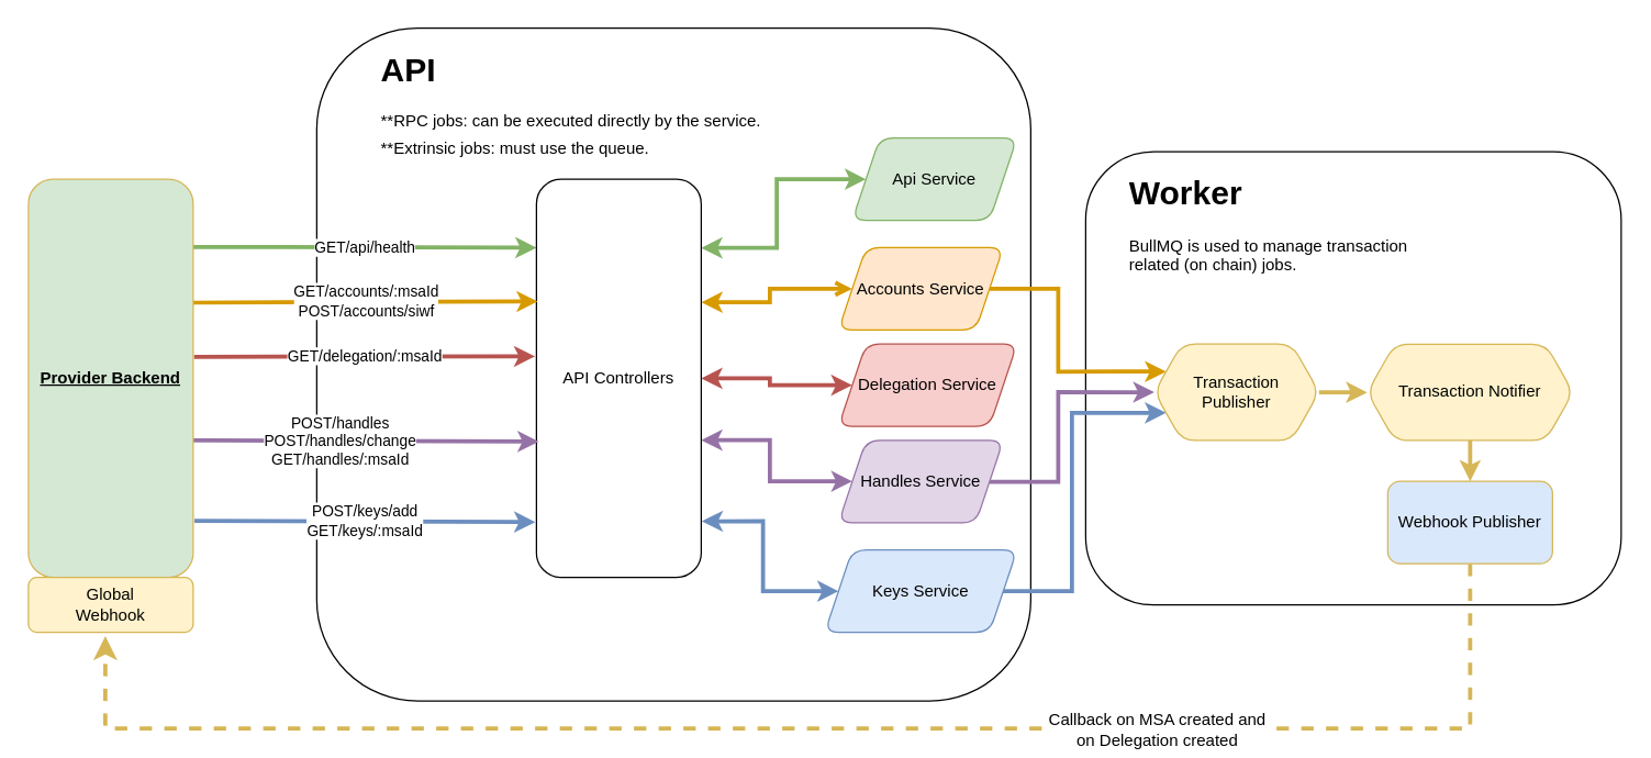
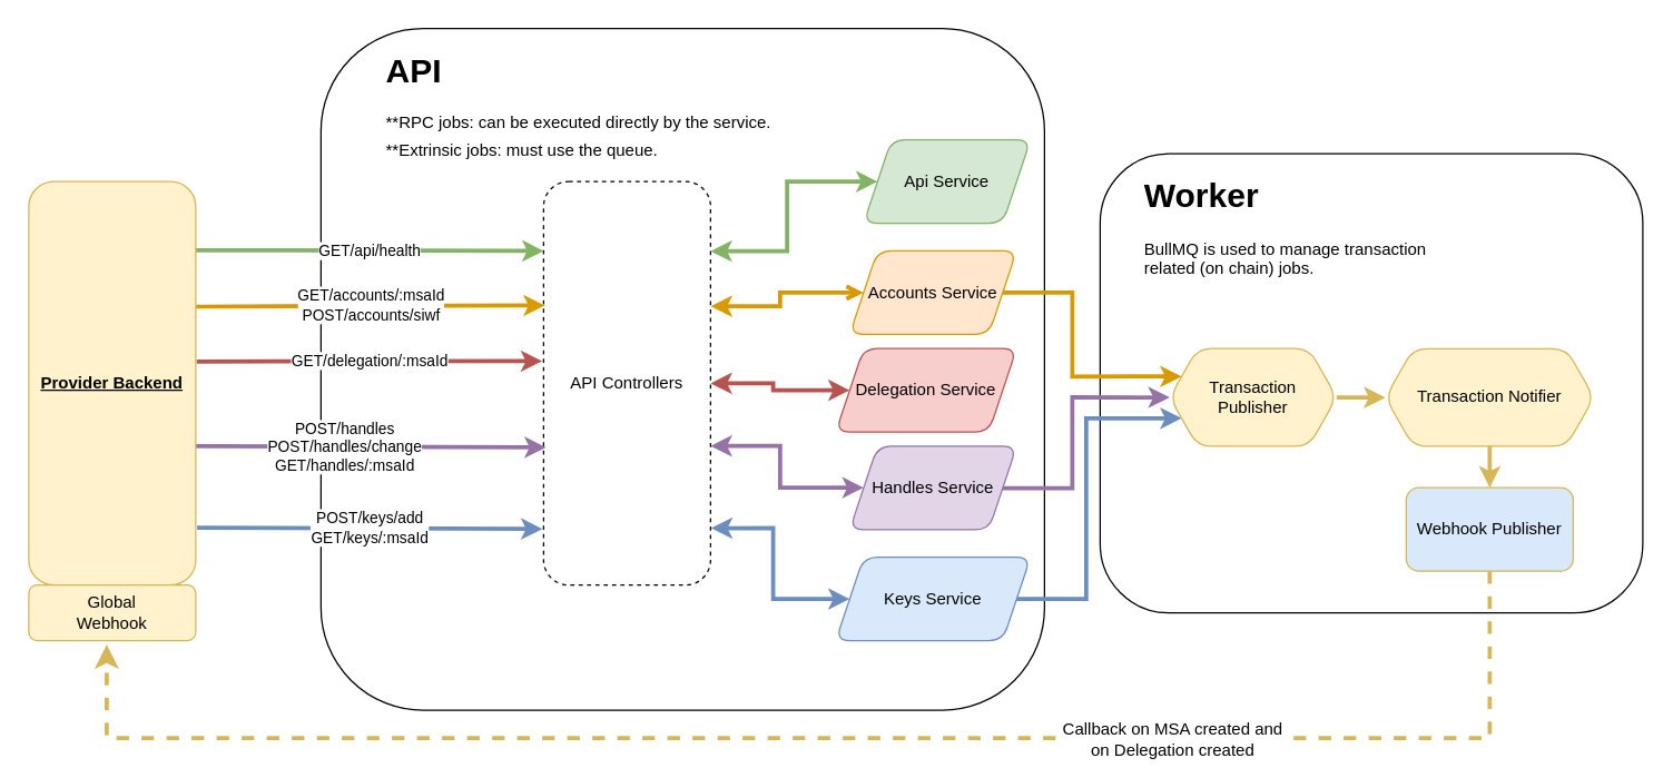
  <mxCell id="0" />
  <mxCell id="1" parent="0" />
  <mxCell id="2" value="" style="rounded=1;whiteSpace=wrap;html=1;fillColor=none;" parent="1" vertex="1"><mxGeometry x="230" y="20" width="520" height="490" as="geometry" /></mxCell>
  <mxCell id="3" value="" style="rounded=1;whiteSpace=wrap;html=1;fillColor=none;" parent="1" vertex="1"><mxGeometry x="790" y="110" width="390" height="330" as="geometry" /></mxCell>
  <mxCell id="4" value="GET/api/health" style="endArrow=classic;html=1;rounded=0;fillColor=#d5e8d4;strokeColor=#82b366;strokeWidth=3;exitX=0.996;exitY=0.17;exitDx=0;exitDy=0;exitPerimeter=0;entryX=0;entryY=0.172;entryDx=0;entryDy=0;entryPerimeter=0;" parent="1" source="14" target="10" edge="1"><mxGeometry width="50" height="50" relative="1" as="geometry"><mxPoint x="250" y="180" as="sourcePoint" /><mxPoint x="370" y="180" as="targetPoint" /></mxGeometry></mxCell>
  <mxCell id="5" style="edgeStyle=orthogonalEdgeStyle;rounded=0;orthogonalLoop=1;jettySize=auto;html=1;fontFamily=Helvetica;fontSize=12;fontColor=default;exitX=1.001;exitY=0.309;exitDx=0;exitDy=0;exitPerimeter=0;fillColor=#ffe6cc;strokeColor=#d79b00;strokeWidth=3;startArrow=classic;startFill=1;endArrow=open;" parent="1" source="10" target="21" edge="1"><mxGeometry relative="1" as="geometry" /></mxCell>
  <mxCell id="6" style="edgeStyle=orthogonalEdgeStyle;rounded=0;orthogonalLoop=1;jettySize=auto;html=1;entryX=0;entryY=0.5;entryDx=0;entryDy=0;fontFamily=Helvetica;fontSize=12;fontColor=default;fillColor=#f8cecc;strokeColor=#b85450;strokeWidth=3;startArrow=classic;startFill=1;" parent="1" source="10" target="26" edge="1"><mxGeometry relative="1" as="geometry" /></mxCell>
  <mxCell id="7" style="edgeStyle=orthogonalEdgeStyle;rounded=0;orthogonalLoop=1;jettySize=auto;html=1;fontFamily=Helvetica;fontSize=12;fontColor=default;strokeWidth=3;fillColor=#e1d5e7;strokeColor=#9673a6;startArrow=classic;startFill=1;" parent="1" source="10" target="23" edge="1"><mxGeometry relative="1" as="geometry"><Array as="points"><mxPoint x="560" y="320" /><mxPoint x="560" y="350" /></Array></mxGeometry></mxCell>
  <mxCell id="8" style="edgeStyle=orthogonalEdgeStyle;rounded=0;orthogonalLoop=1;jettySize=auto;html=1;entryX=0;entryY=0.5;entryDx=0;entryDy=0;fontFamily=Helvetica;fontSize=12;fontColor=default;fillColor=#dae8fc;strokeColor=#6c8ebf;strokeWidth=3;exitX=1.003;exitY=0.859;exitDx=0;exitDy=0;exitPerimeter=0;startArrow=classic;startFill=1;" parent="1" source="10" target="24" edge="1"><mxGeometry relative="1" as="geometry" /></mxCell>
  <mxCell id="9" style="edgeStyle=orthogonalEdgeStyle;rounded=0;orthogonalLoop=1;jettySize=auto;html=1;fontFamily=Helvetica;fontSize=12;fontColor=default;fillColor=#d5e8d4;strokeColor=#82b366;strokeWidth=3;startArrow=classic;startFill=1;" parent="1" source="10" target="25" edge="1"><mxGeometry relative="1" as="geometry"><Array as="points"><mxPoint x="565" y="180" /><mxPoint x="565" y="130" /></Array></mxGeometry></mxCell>
- <mxCell id="10" value="API Controllers" style="rounded=1;whiteSpace=wrap;html=1;" parent="1" vertex="1"><mxGeometry x="390" y="130" width="120" height="290" as="geometry" /></mxCell>
+ <mxCell id="10" value="API Controllers" style="rounded=1;whiteSpace=wrap;html=1;dashed=1;" parent="1" vertex="1"><mxGeometry x="390" y="130" width="120" height="290" as="geometry" /></mxCell>
  <mxCell id="11" value="&lt;div&gt;GET/accounts/:msaId&lt;/div&gt;&lt;div&gt;&lt;div&gt;POST/accounts/siwf&lt;/div&gt;&lt;/div&gt;" style="endArrow=classic;html=1;rounded=0;entryX=0.008;entryY=0.307;entryDx=0;entryDy=0;fillColor=#ffe6cc;strokeColor=#d79b00;strokeWidth=3;entryPerimeter=0;exitX=0.998;exitY=0.31;exitDx=0;exitDy=0;exitPerimeter=0;" parent="1" source="14" target="10" edge="1"><mxGeometry width="50" height="50" relative="1" as="geometry"><mxPoint x="250" y="219" as="sourcePoint" /><mxPoint x="370" y="250" as="targetPoint" /></mxGeometry></mxCell>
  <mxCell id="12" value="&lt;div&gt;GET/delegation/:msaId&lt;/div&gt;" style="endArrow=classic;html=1;rounded=0;entryX=-0.008;entryY=0.445;entryDx=0;entryDy=0;fillColor=#f8cecc;strokeColor=#b85450;strokeWidth=3;entryPerimeter=0;exitX=1.005;exitY=0.446;exitDx=0;exitDy=0;exitPerimeter=0;" parent="1" source="14" target="10" edge="1"><mxGeometry width="50" height="50" relative="1" as="geometry"><mxPoint x="240" y="259" as="sourcePoint" /><mxPoint x="380" y="270" as="targetPoint" /></mxGeometry></mxCell>
  <mxCell id="13" value="&lt;div&gt;POST/handles&lt;/div&gt;&lt;div&gt;POST/handles/change&lt;/div&gt;&lt;div&gt;GET/handles/:msaId&lt;/div&gt;" style="endArrow=classic;html=1;rounded=0;fillColor=#e1d5e7;strokeColor=#9673a6;strokeWidth=3;exitX=1.018;exitY=0.724;exitDx=0;exitDy=0;exitPerimeter=0;entryX=0.014;entryY=0.659;entryDx=0;entryDy=0;entryPerimeter=0;" parent="1" target="10" edge="1"><mxGeometry width="50" height="50" relative="1" as="geometry"><mxPoint x="102.16" y="319.96" as="sourcePoint" /><mxPoint x="390" y="320" as="targetPoint" /></mxGeometry></mxCell>
- <mxCell id="14" value="&lt;u&gt;&lt;b&gt;&lt;font color=&quot;#000000&quot;&gt;Provider Backend&lt;/font&gt;&lt;/b&gt;&lt;/u&gt;" style="rounded=1;whiteSpace=wrap;html=1;fillColor=#d5e8d4;strokeColor=#d6b656;" parent="1" vertex="1"><mxGeometry x="20" y="130" width="120" height="290" as="geometry" /></mxCell>
+ <mxCell id="14" value="&lt;u&gt;&lt;b&gt;&lt;font color=&quot;#000000&quot;&gt;Provider Backend&lt;/font&gt;&lt;/b&gt;&lt;/u&gt;" style="rounded=1;whiteSpace=wrap;html=1;fillColor=#fff2cc;strokeColor=#d6b656;" parent="1" vertex="1"><mxGeometry x="20" y="130" width="120" height="290" as="geometry" /></mxCell>
  <mxCell id="15" value="" style="endArrow=classic;html=1;rounded=0;fontSize=12;startSize=8;endSize=8;edgeStyle=orthogonalEdgeStyle;strokeWidth=3;fillColor=#fff2cc;strokeColor=#d6b656;dashed=1;entryX=0.467;entryY=1.069;entryDx=0;entryDy=0;entryPerimeter=0;exitX=0.5;exitY=1;exitDx=0;exitDy=0;" parent="1" source="29" target="18" edge="1"><mxGeometry width="50" height="50" relative="1" as="geometry"><mxPoint x="1070" y="340" as="sourcePoint" /><mxPoint x="-10" y="500" as="targetPoint" /><Array as="points"><mxPoint x="1070" y="530" /><mxPoint x="76" y="530" /></Array></mxGeometry></mxCell>
  <mxCell id="16" value="Callback on MSA created and&lt;div&gt;on Delegation created&lt;/div&gt;" style="edgeLabel;html=1;align=center;verticalAlign=middle;resizable=0;points=[];fontSize=12;" parent="15" vertex="1" connectable="0"><mxGeometry x="0.056" relative="1" as="geometry"><mxPoint x="275" as="offset" /></mxGeometry></mxCell>
  <mxCell id="17" value="&lt;div&gt;POST/keys/add&lt;/div&gt;&lt;div&gt;GET/keys/:msaId&lt;/div&gt;" style="endArrow=classic;html=1;rounded=0;fillColor=#dae8fc;strokeColor=#6c8ebf;strokeWidth=3;exitX=1.008;exitY=0.858;exitDx=0;exitDy=0;exitPerimeter=0;entryX=-0.007;entryY=0.861;entryDx=0;entryDy=0;entryPerimeter=0;" parent="1" source="14" target="10" edge="1"><mxGeometry width="50" height="50" relative="1" as="geometry"><mxPoint x="100" y="380" as="sourcePoint" /><mxPoint x="380" y="380" as="targetPoint" /></mxGeometry></mxCell>
  <mxCell id="18" value="&lt;font color=&quot;#000000&quot;&gt;Global&lt;/font&gt;&lt;div&gt;&lt;font color=&quot;#000000&quot;&gt;Webhook&lt;/font&gt;&lt;/div&gt;" style="rounded=1;whiteSpace=wrap;html=1;fillColor=#fff2cc;strokeColor=#d6b656;" parent="1" vertex="1"><mxGeometry x="20" y="420" width="120" height="40" as="geometry" /></mxCell>
  <mxCell id="19" style="edgeStyle=orthogonalEdgeStyle;rounded=0;orthogonalLoop=1;jettySize=auto;html=1;fontFamily=Helvetica;fontSize=12;fontColor=default;fillColor=#ffe6cc;strokeColor=#d79b00;strokeWidth=3;entryX=0;entryY=0.25;entryDx=0;entryDy=0;" parent="1" source="21" target="33" edge="1"><mxGeometry relative="1" as="geometry"><mxPoint x="840" y="280" as="targetPoint" /><Array as="points"><mxPoint x="770" y="210" /><mxPoint x="770" y="270" /></Array></mxGeometry></mxCell>
  <mxCell id="20" style="edgeStyle=orthogonalEdgeStyle;rounded=0;orthogonalLoop=1;jettySize=auto;html=1;fontFamily=Helvetica;fontSize=12;fontColor=default;fillColor=#dae8fc;strokeColor=#6c8ebf;strokeWidth=3;entryX=0;entryY=0.75;entryDx=0;entryDy=0;" parent="1" target="33" edge="1"><mxGeometry relative="1" as="geometry"><mxPoint x="719.994" y="430.018" as="sourcePoint" /><mxPoint x="838.571" y="300.179" as="targetPoint" /><Array as="points"><mxPoint x="780" y="430" /><mxPoint x="780" y="300" /></Array></mxGeometry></mxCell>
  <mxCell id="21" value="Accounts Service" style="shape=parallelogram;perimeter=parallelogramPerimeter;whiteSpace=wrap;html=1;fixedSize=1;rounded=1;strokeColor=#d79b00;align=center;verticalAlign=middle;fontFamily=Helvetica;fontSize=12;fillColor=#ffe6cc;fontColor=#000000;" parent="1" vertex="1"><mxGeometry x="610" y="179.75" width="120" height="60" as="geometry" /></mxCell>
  <mxCell id="22" style="edgeStyle=orthogonalEdgeStyle;rounded=0;orthogonalLoop=1;jettySize=auto;html=1;fontFamily=Helvetica;fontSize=12;fontColor=default;fillColor=#e1d5e7;strokeColor=#9673a6;strokeWidth=3;entryX=0;entryY=0.5;entryDx=0;entryDy=0;" parent="1" source="23" target="33" edge="1"><mxGeometry relative="1" as="geometry"><mxPoint x="840" y="280" as="targetPoint" /><Array as="points"><mxPoint x="770" y="350" /><mxPoint x="770" y="285" /></Array></mxGeometry></mxCell>
  <mxCell id="23" value="Handles Service" style="shape=parallelogram;perimeter=parallelogramPerimeter;whiteSpace=wrap;html=1;fixedSize=1;rounded=1;strokeColor=#9673a6;align=center;verticalAlign=middle;fontFamily=Helvetica;fontSize=12;fillColor=#e1d5e7;fontColor=#000000;" parent="1" vertex="1"><mxGeometry x="610" y="320.25" width="120" height="60" as="geometry" /></mxCell>
  <mxCell id="24" value="Keys Service" style="shape=parallelogram;perimeter=parallelogramPerimeter;whiteSpace=wrap;html=1;fixedSize=1;rounded=1;strokeColor=#6c8ebf;align=center;verticalAlign=middle;fontFamily=Helvetica;fontSize=12;fillColor=#dae8fc;fontColor=#000000;" parent="1" vertex="1"><mxGeometry x="600" y="400" width="140" height="60" as="geometry" /></mxCell>
  <mxCell id="25" value="Api Service" style="shape=parallelogram;perimeter=parallelogramPerimeter;whiteSpace=wrap;html=1;fixedSize=1;rounded=1;strokeColor=#82b366;align=center;verticalAlign=middle;fontFamily=Helvetica;fontSize=12;fillColor=#d5e8d4;fontColor=#000000;" parent="1" vertex="1"><mxGeometry x="620" y="100" width="120" height="60" as="geometry" /></mxCell>
- <mxCell id="26" value="Delegation Service" style="shape=parallelogram;perimeter=parallelogramPerimeter;whiteSpace=wrap;html=1;fixedSize=1;rounded=1;strokeColor=#b85450;align=center;verticalAlign=middle;fontFamily=Helvetica;fontSize=12;fillColor=#f8cecc;fontColor=#000000;" parent="1" vertex="1"><mxGeometry x="610" y="250" width="130" height="60" as="geometry" /></mxCell>
+ <mxCell id="26" value="Delegation Service" style="shape=parallelogram;perimeter=parallelogramPerimeter;whiteSpace=wrap;html=1;fixedSize=1;rounded=1;strokeColor=#b85450;align=center;verticalAlign=middle;fontFamily=Helvetica;fontSize=12;fillColor=#f8cecc;fontColor=#000000;" parent="1" vertex="1"><mxGeometry x="600" y="250" width="130" height="60" as="geometry" /></mxCell>
  <mxCell id="27" value="&lt;h1 style=&quot;margin-top: 0px;&quot;&gt;Worker&lt;/h1&gt;&lt;p&gt;BullMQ is used to manage transaction related (on chain) jobs.&lt;/p&gt;" style="text;html=1;whiteSpace=wrap;overflow=hidden;rounded=0;fontFamily=Helvetica;fontSize=12;fontColor=default;" parent="1" vertex="1"><mxGeometry x="820" y="119.75" width="240" height="120" as="geometry" /></mxCell>
  <mxCell id="28" value="&lt;h1 style=&quot;margin-top: 0px;&quot;&gt;&lt;span style=&quot;background-color: initial;&quot;&gt;API&lt;/span&gt;&lt;/h1&gt;&lt;h1 style=&quot;margin-top: 0px; line-height: 20%;&quot;&gt;&lt;span style=&quot;background-color: initial; font-size: 12px; font-weight: normal;&quot;&gt;**RPC jobs: can be executed directly by the service.&lt;/span&gt;&lt;br&gt;&lt;/h1&gt;&lt;p style=&quot;line-height: 20%;&quot;&gt;**Extrinsic jobs: must use the queue.&lt;/p&gt;" style="text;html=1;whiteSpace=wrap;overflow=hidden;rounded=0;fontFamily=Helvetica;fontSize=12;fontColor=default;" parent="1" vertex="1"><mxGeometry x="275" y="30" width="325" height="100" as="geometry" /></mxCell>
  <mxCell id="29" value="Webhook Publisher" style="rounded=1;whiteSpace=wrap;html=1;strokeColor=#d6b656;align=center;verticalAlign=middle;fontFamily=Helvetica;fontSize=12;fillColor=#dae8fc;fontColor=#000000;" parent="1" vertex="1"><mxGeometry x="1010" y="350" width="120" height="60" as="geometry" /></mxCell>
  <mxCell id="30" style="edgeStyle=orthogonalEdgeStyle;rounded=0;orthogonalLoop=1;jettySize=auto;html=1;entryX=0.5;entryY=0;entryDx=0;entryDy=0;fontFamily=Helvetica;fontSize=12;fontColor=default;fillColor=#fff2cc;strokeColor=#d6b656;strokeWidth=3;" parent="1" source="31" target="29" edge="1"><mxGeometry relative="1" as="geometry" /></mxCell>
  <mxCell id="31" value="Transaction Notifier" style="shape=hexagon;perimeter=hexagonPerimeter2;whiteSpace=wrap;html=1;fixedSize=1;rounded=1;strokeColor=#d6b656;align=center;verticalAlign=middle;fontFamily=Helvetica;fontSize=12;fillColor=#fff2cc;fontColor=#000000;" parent="1" vertex="1"><mxGeometry x="995" y="250.25" width="150" height="70" as="geometry" /></mxCell>
  <mxCell id="32" style="edgeStyle=orthogonalEdgeStyle;rounded=0;orthogonalLoop=1;jettySize=auto;html=1;fontFamily=Helvetica;fontSize=12;fontColor=default;fillColor=#fff2cc;strokeColor=#d6b656;strokeWidth=3;" parent="1" source="33" target="31" edge="1"><mxGeometry relative="1" as="geometry" /></mxCell>
  <mxCell id="33" value="Transaction&lt;div&gt;Publisher&lt;/div&gt;" style="shape=hexagon;perimeter=hexagonPerimeter2;whiteSpace=wrap;html=1;fixedSize=1;rounded=1;strokeColor=#d6b656;align=center;verticalAlign=middle;fontFamily=Helvetica;fontSize=12;fillColor=#fff2cc;fontColor=#000000;" parent="1" vertex="1"><mxGeometry x="840" y="250" width="120" height="70.25" as="geometry" /></mxCell>
